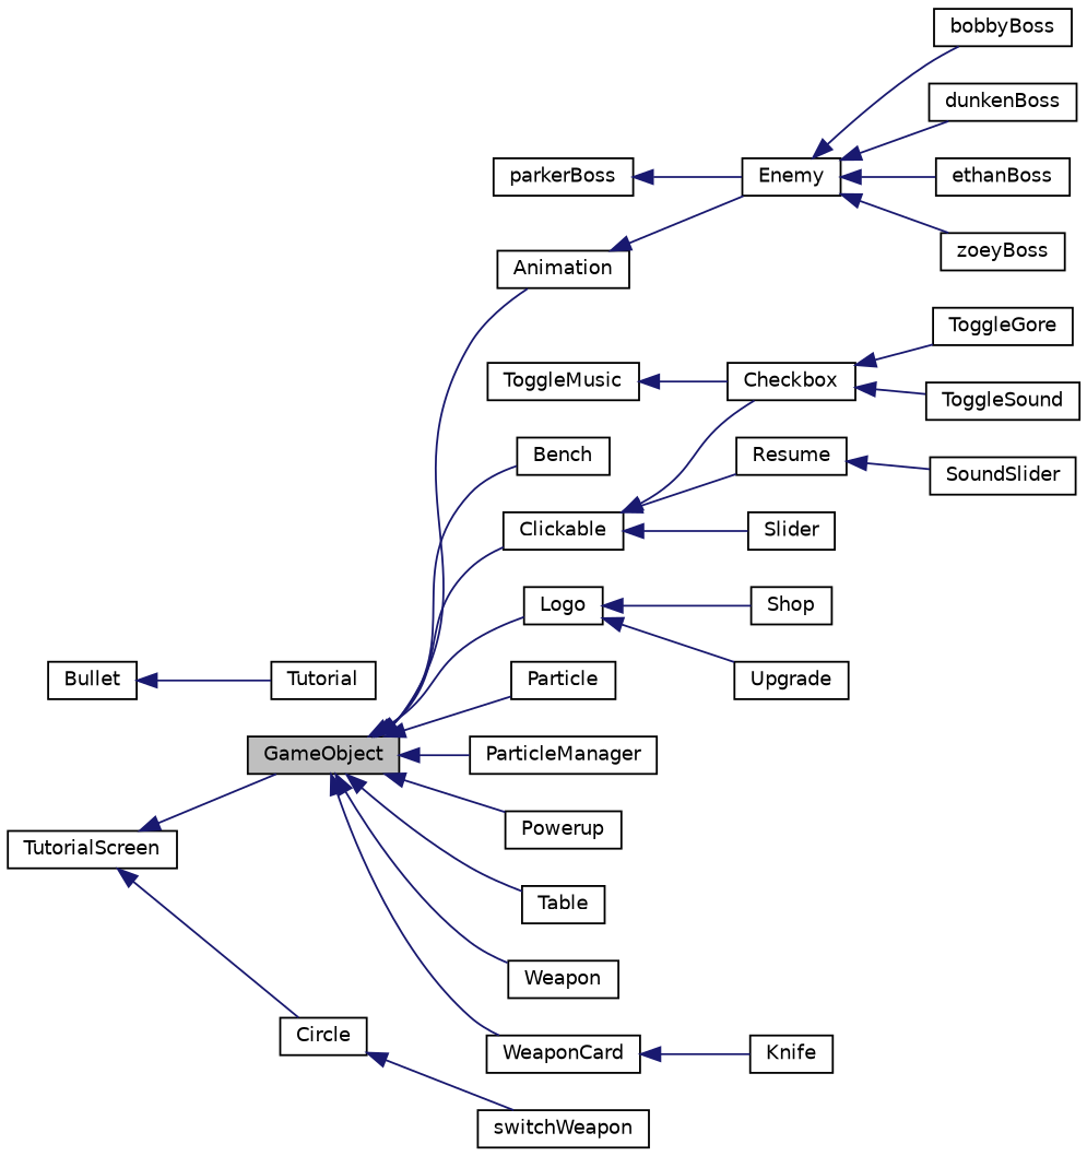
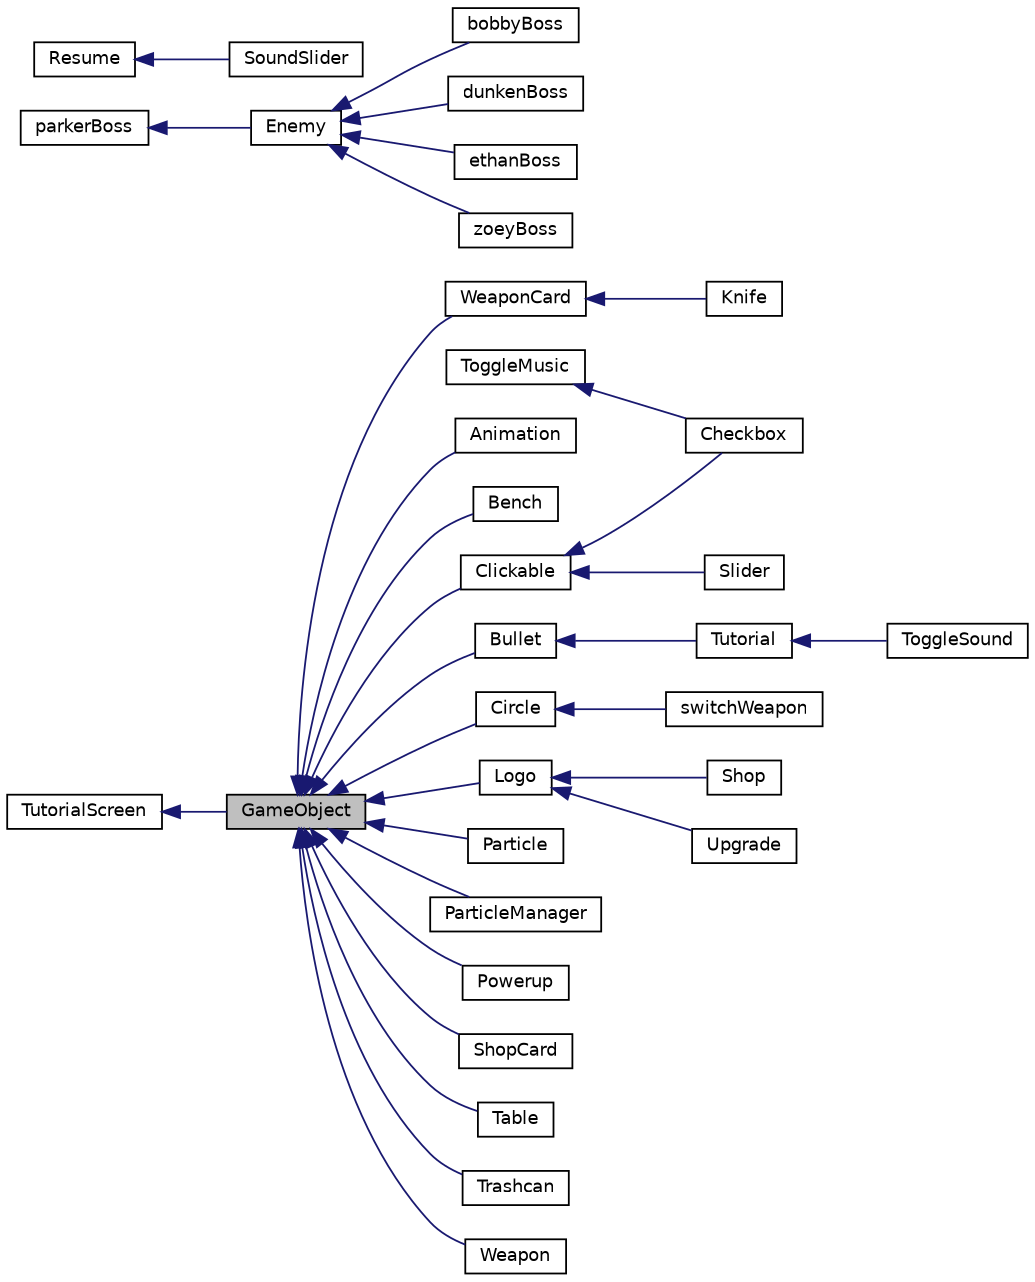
  digraph {
    rankdir=LR
    node [color=black fillcolor=white fontname=Helvetica fontsize=10 shape=record style=filled]
    edge [color=midnightblue dir=back fontname=Helvetica fontsize=10 labelfontname=Helvetica labelfontsize=10 style=solid]
    n1 [fillcolor=grey75 fontcolor=black height=0.2 label=GameObject width=0.4]
    n2 [height=0.2 label=Animation width=0.4]
    n3 [height=0.2 label=Bench width=0.4]
    n4 [height=0.2 label=Bullet width=0.4]
    n5 [height=0.2 label=Circle width=0.4]
    n6 [height=0.2 label=Clickable width=0.4]
    n7 [height=0.2 label=Logo width=0.4]
    n8 [height=0.2 label=Particle width=0.4]
    n9 [height=0.2 label=ParticleManager width=0.4]
    n10 [height=0.2 label=Powerup width=0.4]
+   n11 [height=0.2 label=ShopCard width=0.4]
    n12 [height=0.2 label=Table width=0.4]
+   n13 [height=0.2 label=Trashcan width=0.4]
    n14 [height=0.2 label=Weapon width=0.4]
    n15 [height=0.2 label=WeaponCard width=0.4]
    n16 [height=0.2 label=Enemy width=0.4]
    n17 [height=0.2 label=Tutorial width=0.4]
    n18 [height=0.2 label=switchWeapon width=0.4]
    n19 [height=0.2 label=Checkbox width=0.4]
    n20 [height=0.2 label=Resume width=0.4]
    n21 [height=0.2 label=Slider width=0.4]
    n22 [height=0.2 label=Shop width=0.4]
    n23 [height=0.2 label=Upgrade width=0.4]
    n24 [height=0.2 label=TutorialScreen width=0.4]
    n25 [height=0.2 label=Knife width=0.4]
    n26 [height=0.2 label=bobbyBoss width=0.4]
    n27 [height=0.2 label=dunkenBoss width=0.4]
    n28 [height=0.2 label=ethanBoss width=0.4]
    n29 [height=0.2 label=zoeyBoss width=0.4]
    n30 [height=0.2 label=parkerBoss width=0.4]
-   n31 [height=0.2 label=ToggleGore width=0.4]
    n32 [height=0.2 label=ToggleSound width=0.4]
    n33 [height=0.2 label=SoundSlider width=0.4]
    n34 [height=0.2 label=ToggleMusic width=0.4]
    n1 -> n2
    n1 -> n3
-   n24 -> n5
+   n1 -> n4
+   n1 -> n5
    n1 -> n6
    n1 -> n7
    n1 -> n8
    n1 -> n9
    n1 -> n10
+   n1 -> n11
    n1 -> n12
+   n1 -> n13
    n1 -> n14
    n1 -> n15
-   n2 -> n16
    n4 -> n17
    n5 -> n18
    n6 -> n19
-   n6 -> n20
    n6 -> n21
    n7 -> n22
    n7 -> n23
    n15 -> n25
    n16 -> n26
    n16 -> n27
    n16 -> n28
    n16 -> n29
-   n19 -> n31
-   n19 -> n32
+   n17 -> n32
    n20 -> n33
    n24 -> n1
    n30 -> n16
    n34 -> n19
  }
